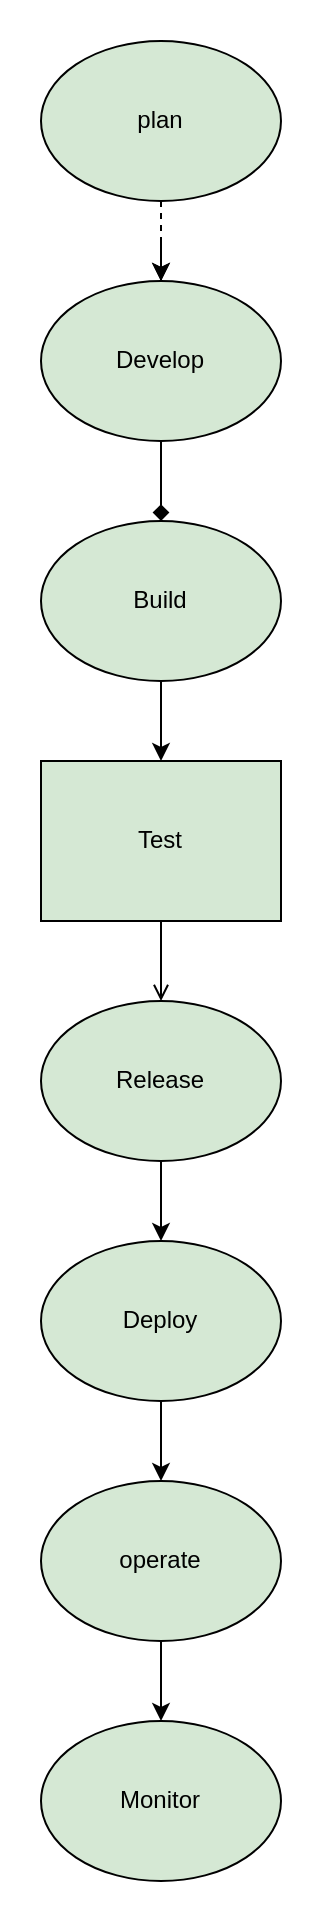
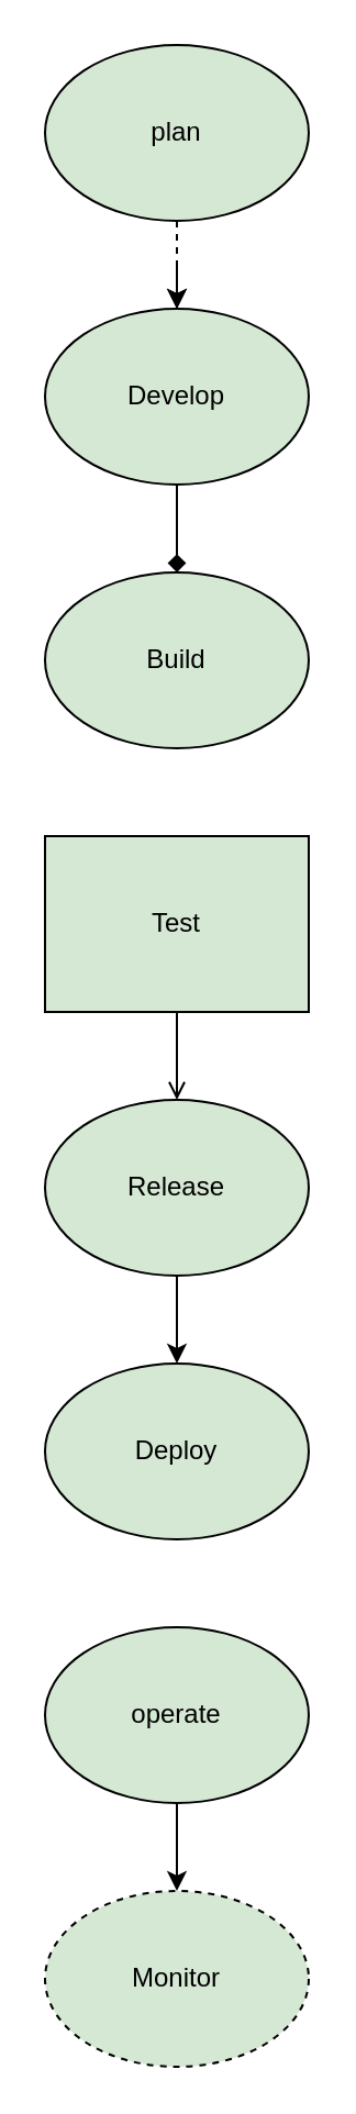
  <mxCell id="0" />
  <mxCell id="1" parent="0" />
  <mxCell id="2" value="plan" style="ellipse;whiteSpace=wrap;html=1;strokeColor=#000000;fillColor=#D5E8D4;" parent="1" vertex="1"><mxGeometry x="20" y="20" width="120" height="80" as="geometry" /></mxCell>
  <mxCell id="3" style="edgeStyle=orthogonalEdgeStyle;rounded=0;orthogonalLoop=1;jettySize=auto;html=1;" parent="1" source="4" edge="1"><mxGeometry relative="1" as="geometry"><mxPoint x="80" y="140" as="targetPoint" /></mxGeometry></mxCell>
  <mxCell id="4" value="Develop" style="ellipse;whiteSpace=wrap;html=1;fillColor=#D5E8D4;strokeColor=#000000;" parent="1" vertex="1"><mxGeometry x="20" y="140" width="120" height="80" as="geometry" /></mxCell>
  <mxCell id="5" value="Build" style="ellipse;whiteSpace=wrap;html=1;fillColor=#D5E8D4;strokeColor=#000000;" parent="1" vertex="1"><mxGeometry x="20" y="260" width="120" height="80" as="geometry" /></mxCell>
  <mxCell id="6" value="Test" style="whiteSpace=wrap;html=1;fillColor=#D5E8D4;strokeColor=#000000;rounded=0;" parent="1" vertex="1"><mxGeometry x="20" y="380" width="120" height="80" as="geometry" /></mxCell>
  <mxCell id="7" value="Release" style="ellipse;whiteSpace=wrap;html=1;fillColor=#D5E8D4;strokeColor=#000000;" parent="1" vertex="1"><mxGeometry x="20" y="500" width="120" height="80" as="geometry" /></mxCell>
  <mxCell id="8" value="Deploy" style="ellipse;whiteSpace=wrap;html=1;fillColor=#D5E8D4;strokeColor=#000000;" parent="1" vertex="1"><mxGeometry x="20" y="620" width="120" height="80" as="geometry" /></mxCell>
  <mxCell id="9" value="operate" style="ellipse;whiteSpace=wrap;html=1;fillColor=#D5E8D4;strokeColor=#000000;" parent="1" vertex="1"><mxGeometry x="20" y="740" width="120" height="80" as="geometry" /></mxCell>
- <mxCell id="10" value="Monitor" style="ellipse;whiteSpace=wrap;html=1;fillColor=#D5E8D4;strokeColor=#000000;" parent="1" vertex="1"><mxGeometry x="20" y="860" width="120" height="80" as="geometry" /></mxCell>
+ <mxCell id="10" value="Monitor" style="ellipse;whiteSpace=wrap;html=1;fillColor=#D5E8D4;strokeColor=#000000;dashed=1;" parent="1" vertex="1"><mxGeometry x="20" y="860" width="120" height="80" as="geometry" /></mxCell>
  <mxCell id="11" value="" style="endArrow=classic;html=1;rounded=0;exitX=0.5;exitY=1;exitDx=0;exitDy=0;entryX=0.5;entryY=0;entryDx=0;entryDy=0;dashed=1;" parent="1" source="2" target="4" edge="1"><mxGeometry width="50" height="50" relative="1" as="geometry"><mxPoint x="90" y="280" as="sourcePoint" /><mxPoint x="80" y="130" as="targetPoint" /></mxGeometry></mxCell>
  <mxCell id="12" value="" style="endArrow=diamond;html=1;rounded=0;entryX=0.5;entryY=0;entryDx=0;entryDy=0;exitX=0.5;exitY=1;exitDx=0;exitDy=0;" parent="1" source="4" target="5" edge="1"><mxGeometry width="50" height="50" relative="1" as="geometry"><mxPoint x="90" y="420" as="sourcePoint" /><mxPoint x="140" y="370" as="targetPoint" /></mxGeometry></mxCell>
- <mxCell id="13" value="" style="endArrow=classic;html=1;rounded=0;entryX=0.5;entryY=0;entryDx=0;entryDy=0;exitX=0.5;exitY=1;exitDx=0;exitDy=0;" parent="1" source="5" target="6" edge="1"><mxGeometry width="50" height="50" relative="1" as="geometry"><mxPoint x="90" y="480" as="sourcePoint" /><mxPoint x="140" y="430" as="targetPoint" /></mxGeometry></mxCell>
  <mxCell id="14" value="" style="endArrow=open;html=1;rounded=0;entryX=0.5;entryY=0;entryDx=0;entryDy=0;exitX=0.5;exitY=1;exitDx=0;exitDy=0;" parent="1" source="6" target="7" edge="1"><mxGeometry width="50" height="50" relative="1" as="geometry"><mxPoint x="90" y="600" as="sourcePoint" /><mxPoint x="140" y="550" as="targetPoint" /></mxGeometry></mxCell>
  <mxCell id="15" value="" style="endArrow=classic;html=1;rounded=0;entryX=0.5;entryY=0;entryDx=0;entryDy=0;exitX=0.5;exitY=1;exitDx=0;exitDy=0;" parent="1" source="7" target="8" edge="1"><mxGeometry width="50" height="50" relative="1" as="geometry"><mxPoint x="90" y="720" as="sourcePoint" /><mxPoint x="140" y="670" as="targetPoint" /></mxGeometry></mxCell>
- <mxCell id="16" value="" style="endArrow=classic;html=1;rounded=0;entryX=0.5;entryY=0;entryDx=0;entryDy=0;exitX=0.5;exitY=1;exitDx=0;exitDy=0;" parent="1" source="8" target="9" edge="1"><mxGeometry width="50" height="50" relative="1" as="geometry"><mxPoint x="90" y="830" as="sourcePoint" /><mxPoint x="140" y="780" as="targetPoint" /></mxGeometry></mxCell>
  <mxCell id="17" value="" style="endArrow=classic;html=1;rounded=0;entryX=0.5;entryY=0;entryDx=0;entryDy=0;exitX=0.5;exitY=1;exitDx=0;exitDy=0;" parent="1" source="9" target="10" edge="1"><mxGeometry width="50" height="50" relative="1" as="geometry"><mxPoint x="90" y="860" as="sourcePoint" /><mxPoint x="140" y="810" as="targetPoint" /></mxGeometry></mxCell>
